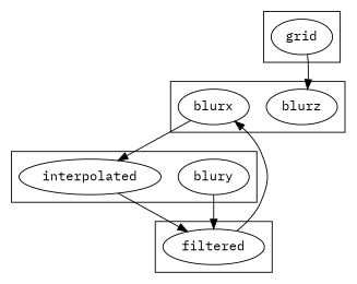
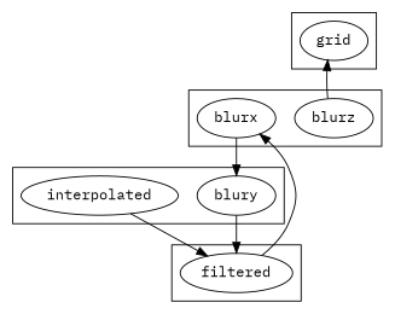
  digraph {
    fontname="IBM Plex Mono"
    node [fontname="IBM Plex Mono"]
    edge [fontname="IBM Plex Mono"]
    blury [height=0.51389 width=1.0278]
    interpolated [height=0.51389 width=1.9722]
    grid [height=0.51389 width=0.83333]
    blurz [height=0.51389 width=1.0278]
    blurx [height=0.51389 width=1.0278]
    filtered [height=0.51389 width=1.2778]
    subgraph cluster_1 {
      blury
      interpolated
    }
    subgraph cluster_2 {
      grid
    }
    subgraph cluster_3 {
      blurz
      blurx
    }
    subgraph cluster_4 {
      filtered
    }
    blury -> filtered
    interpolated -> filtered
-   grid -> blurz
-   blurx -> interpolated
+   blurz -> grid
+   blurx -> blury
    filtered -> blurx
  }
